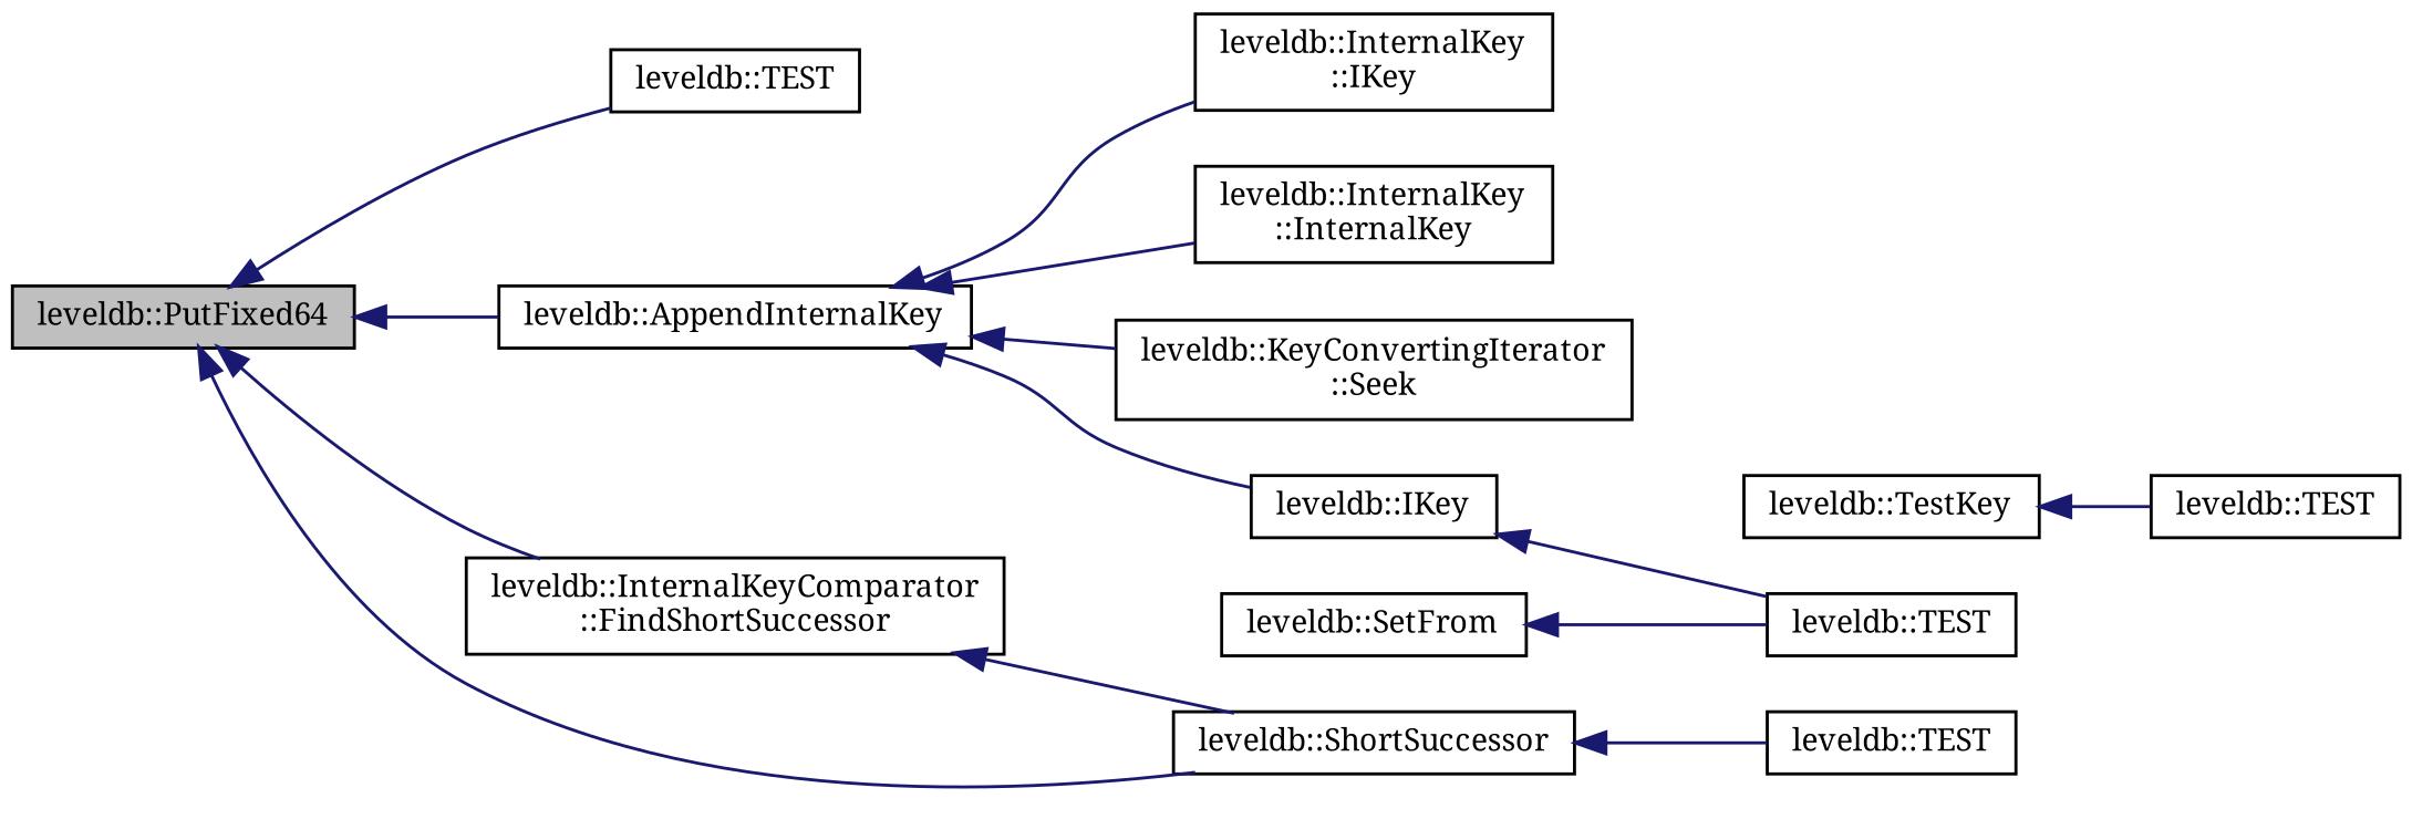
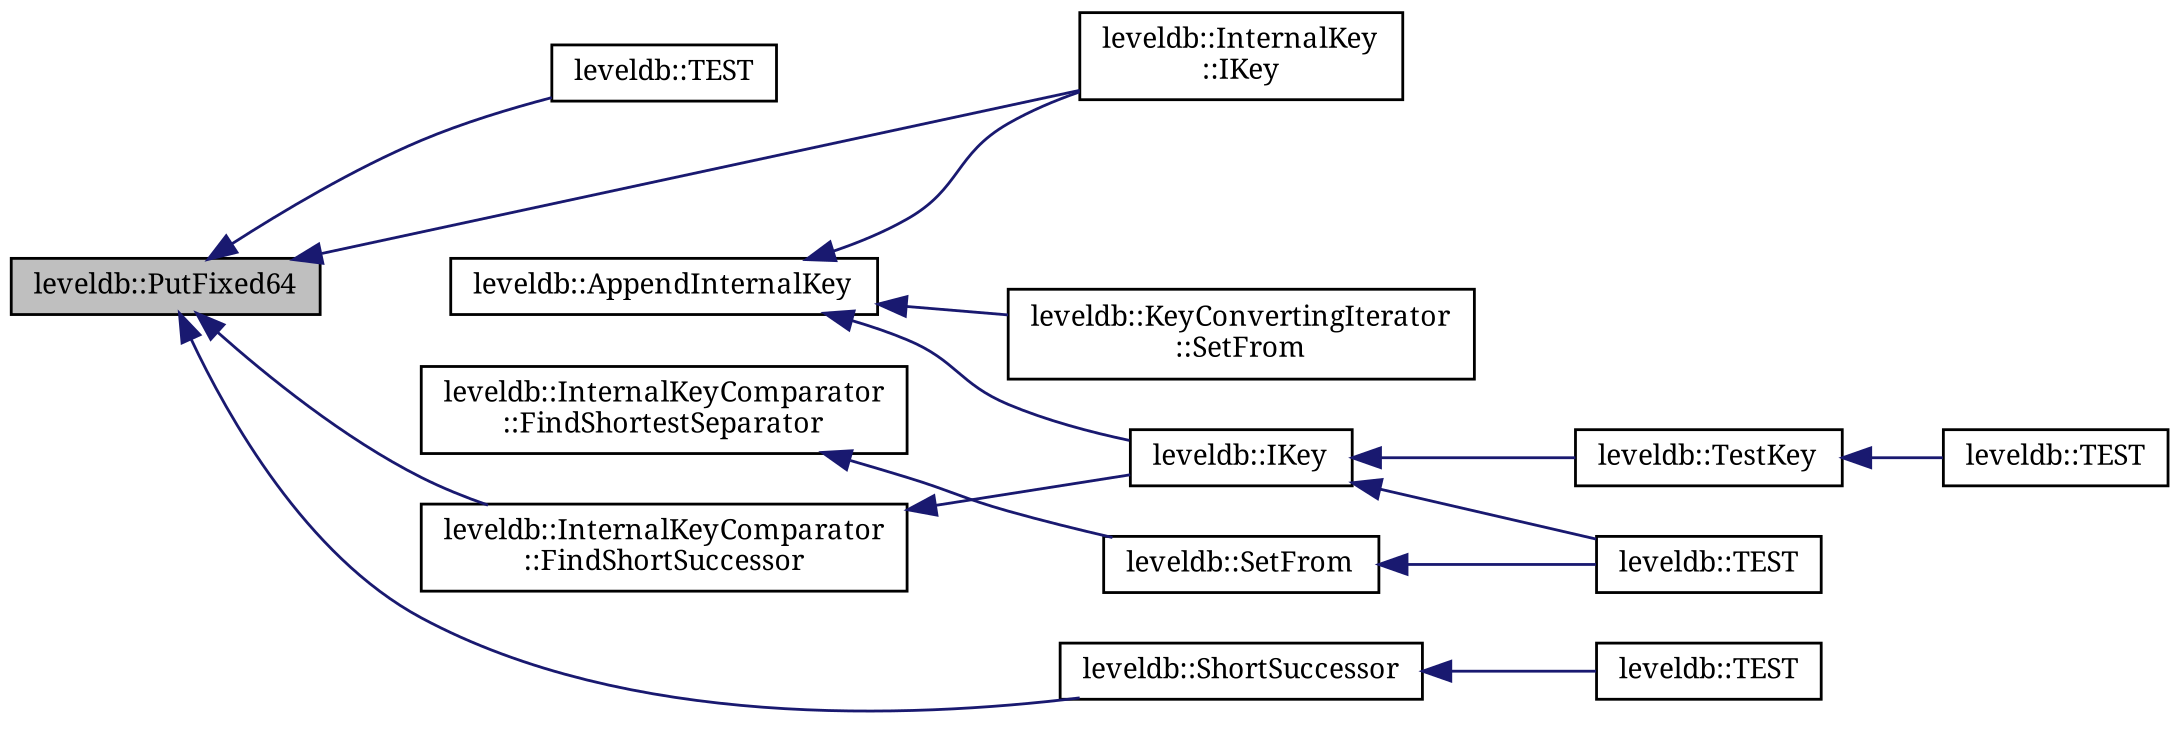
  digraph {
    fontname="Noto Serif"
    rankdir=LR
    node [color=black fillcolor=white fontname="Noto Serif" fontsize=10 shape=record style=filled]
    edge [color=midnightblue dir=back fontname="Noto Serif" fontsize=10 labelfontname=Helvetica labelfontsize=10 style=solid]
    n1 [fillcolor=grey75 fontcolor=black height=0.2 label="leveldb::PutFixed64" width=0.4]
    n2 [height=0.2 label="leveldb::AppendInternalKey" width=0.4]
    n3 [height=0.2 label="leveldb::InternalKeyComparator\l::FindShortSuccessor" width=0.4]
    n4 [height=0.2 label="leveldb::TEST" width=0.4]
    n5 [height=0.2 label="leveldb::ShortSuccessor" width=0.4]
-   n6 [height=0.2 label="leveldb::InternalKey\l::InternalKey" width=0.4]
    n7 [height=0.2 label="leveldb::InternalKey\l::IKey" width=0.4]
    n8 [height=0.2 label="leveldb::IKey" width=0.4]
-   n9 [height=0.2 label="leveldb::KeyConvertingIterator\l::Seek" width=0.4]
+   n9 [height=0.2 label="leveldb::KeyConvertingIterator\l::SetFrom" width=0.4]
+   n10 [height=0.2 label="leveldb::InternalKeyComparator\l::FindShortestSeparator" width=0.4]
    n11 [height=0.2 label="leveldb::SetFrom" width=0.4]
    n12 [height=0.2 label="leveldb::TestKey" width=0.4]
    n13 [height=0.2 label="leveldb::TEST" width=0.4]
    n14 [height=0.2 label="leveldb::TEST" width=0.4]
    n15 [height=0.2 label="leveldb::TEST" width=0.4]
-   n1 -> n2
+   n1 -> n7
    n1 -> n3
    n1 -> n4
    n1 -> n5
-   n2 -> n6
    n2 -> n7
    n2 -> n8
    n2 -> n9
-   n3 -> n5
+   n3 -> n8
    n5 -> n15
+   n8 -> n12
    n8 -> n13
+   n10 -> n11
    n11 -> n13
    n12 -> n14
  }
